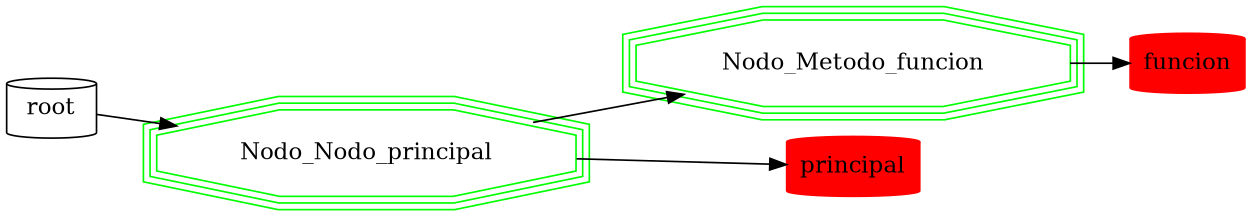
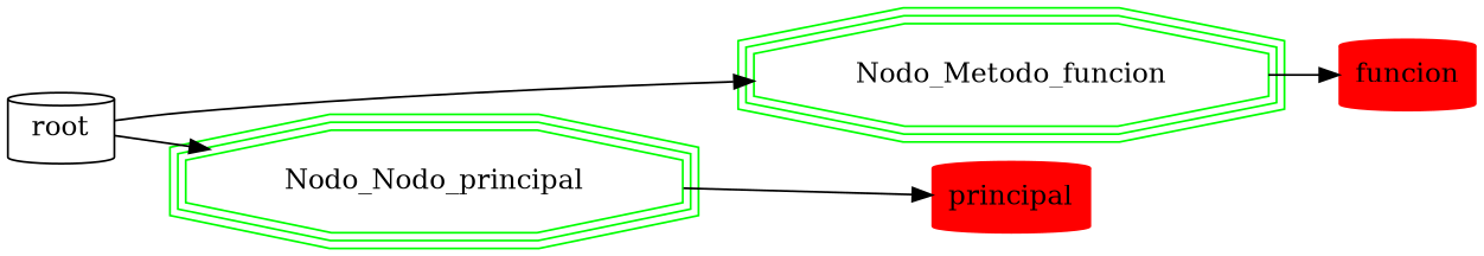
  digraph {
    rankdir=LR
    node [color=green shape=cylinder]
    root [color=black]
    n2 [label=Nodo_Nodo_principal shape=tripleoctagon]
    Nodo_Metodo_funcion [shape=tripleoctagon]
    principal [color=red style=filled]
    funcion [color=red style=filled]
    root -> n2
-   n2 -> Nodo_Metodo_funcion
+   root -> Nodo_Metodo_funcion
    n2 -> principal
    Nodo_Metodo_funcion -> funcion
  }
